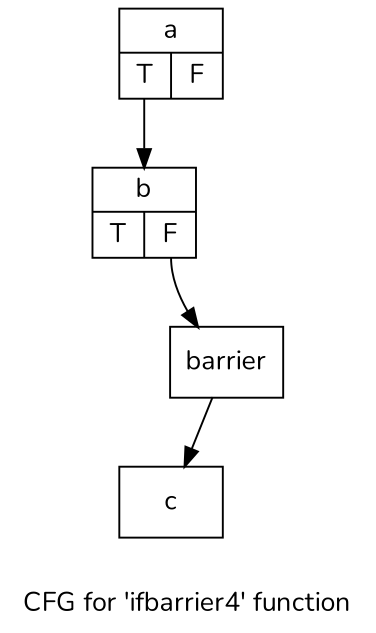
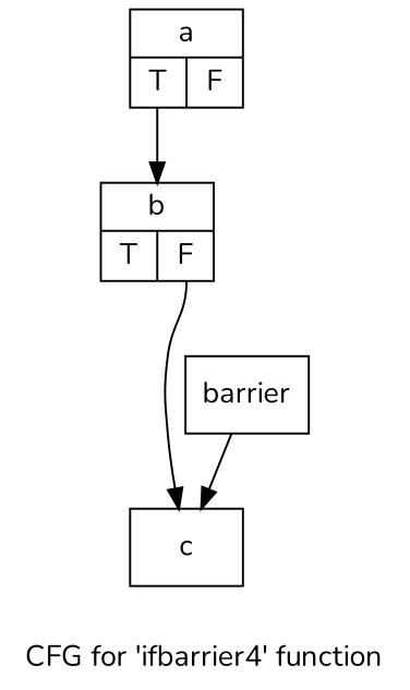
  digraph {
    fontname=Nunito
    label="CFG for 'ifbarrier4' function"
    node [fontname=Nunito shape=record]
    edge [fontname=Nunito tailport=s0]
    n1 [label="{a|{<s0>T|<s1>F}}"]
    n2 [label="{b|{<s0>T|<s1>F}}"]
    n3 [label="{c}"]
    n4 [label="{barrier}"]
    n1 -> n2
-   n2 -> n4 [tailport=s1]
+   n2 -> n3 [tailport=s1]
    n4 -> n3
  }
